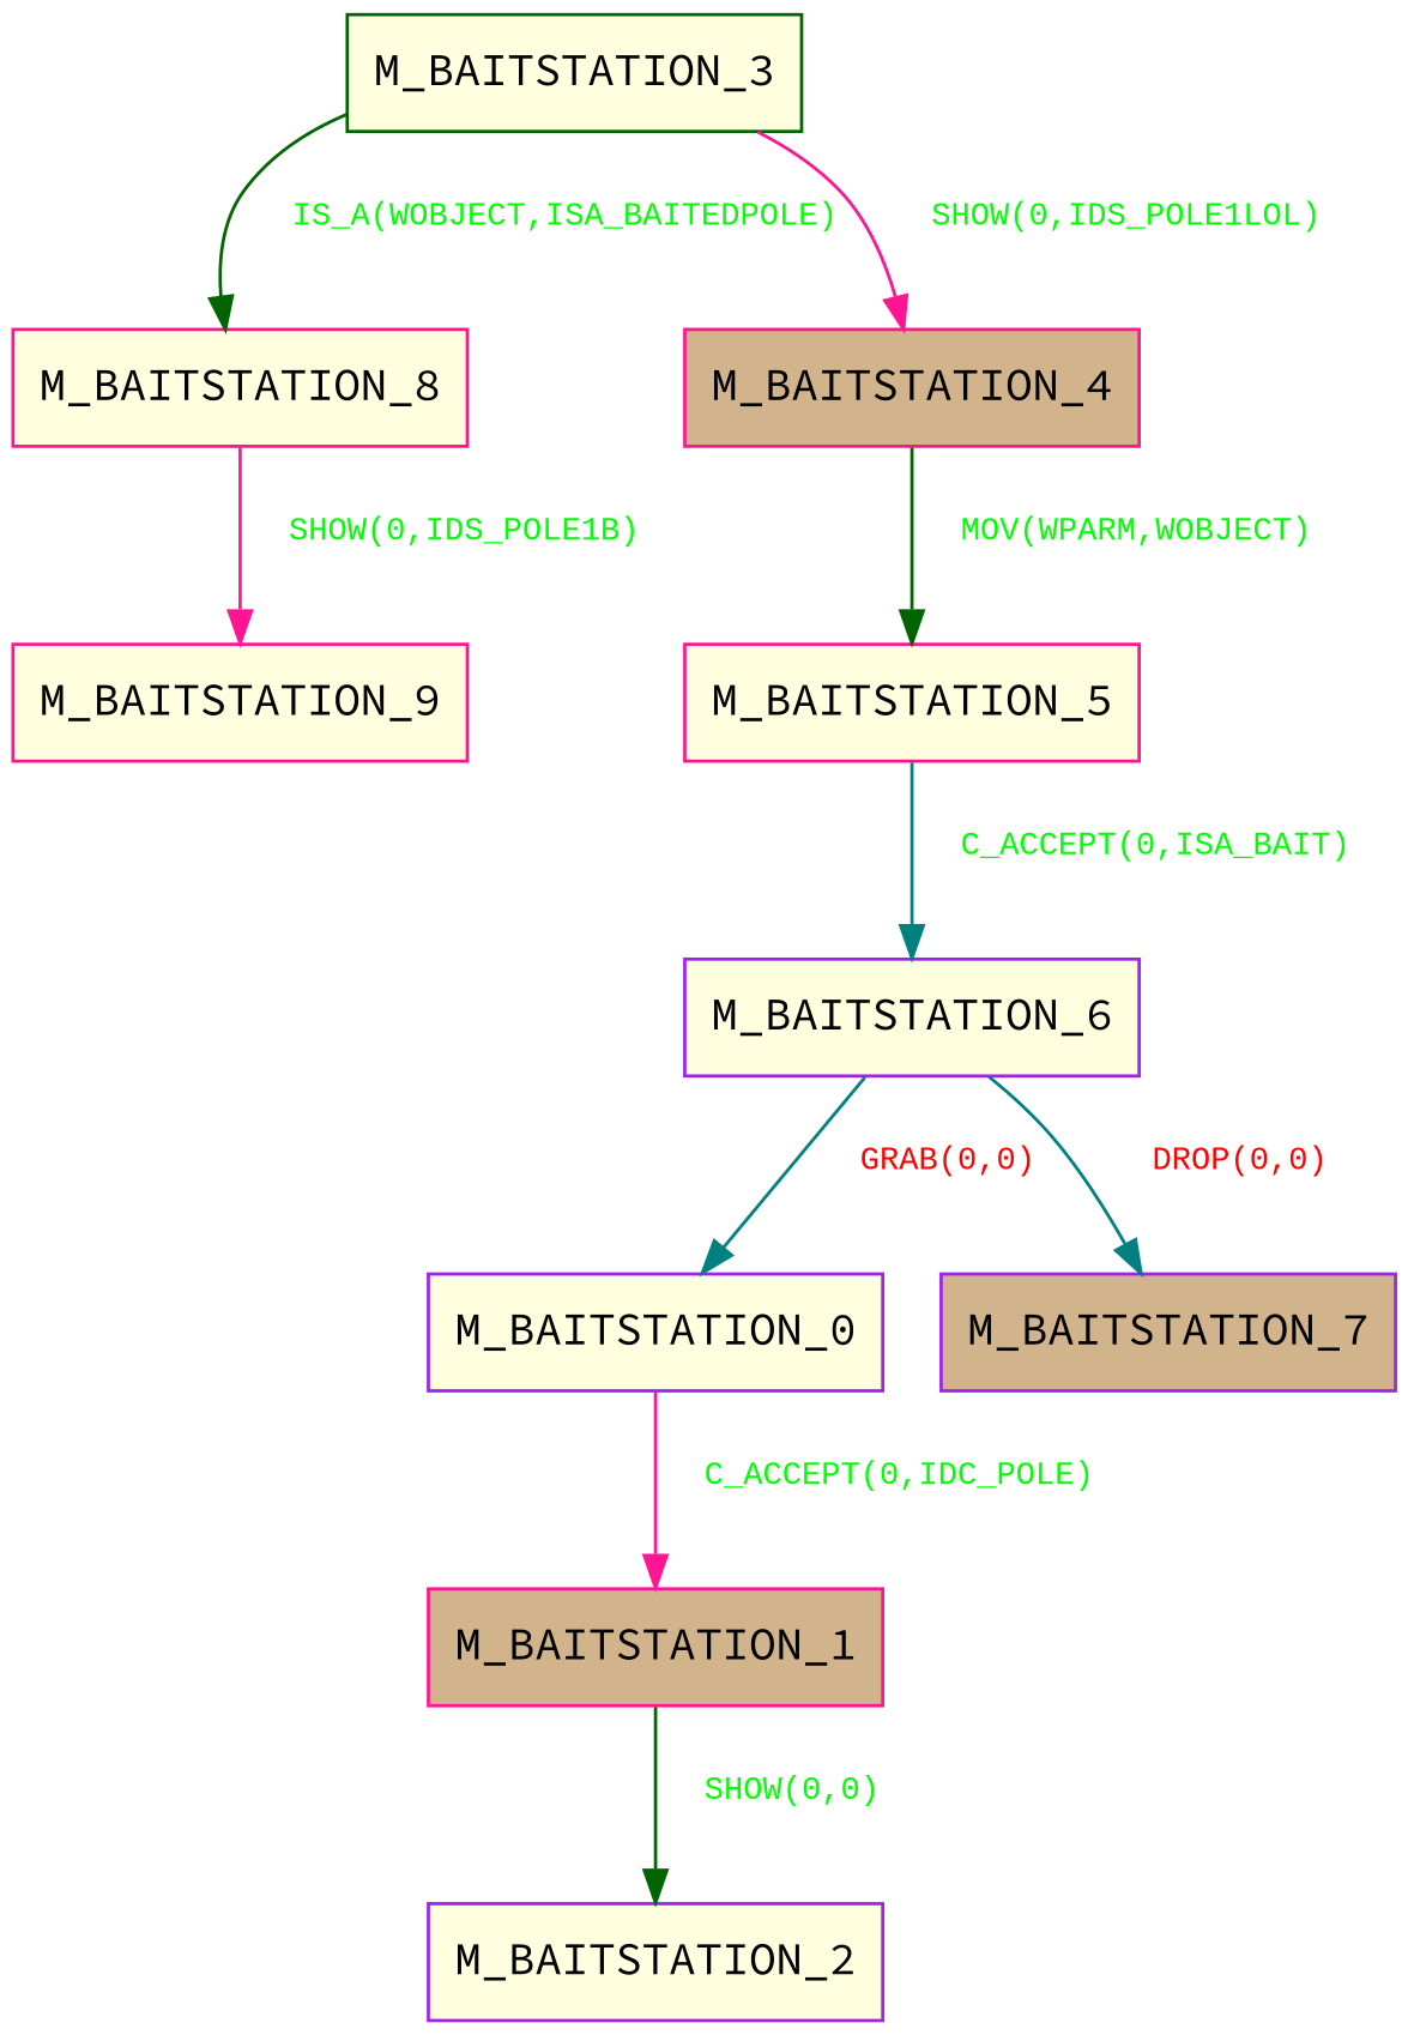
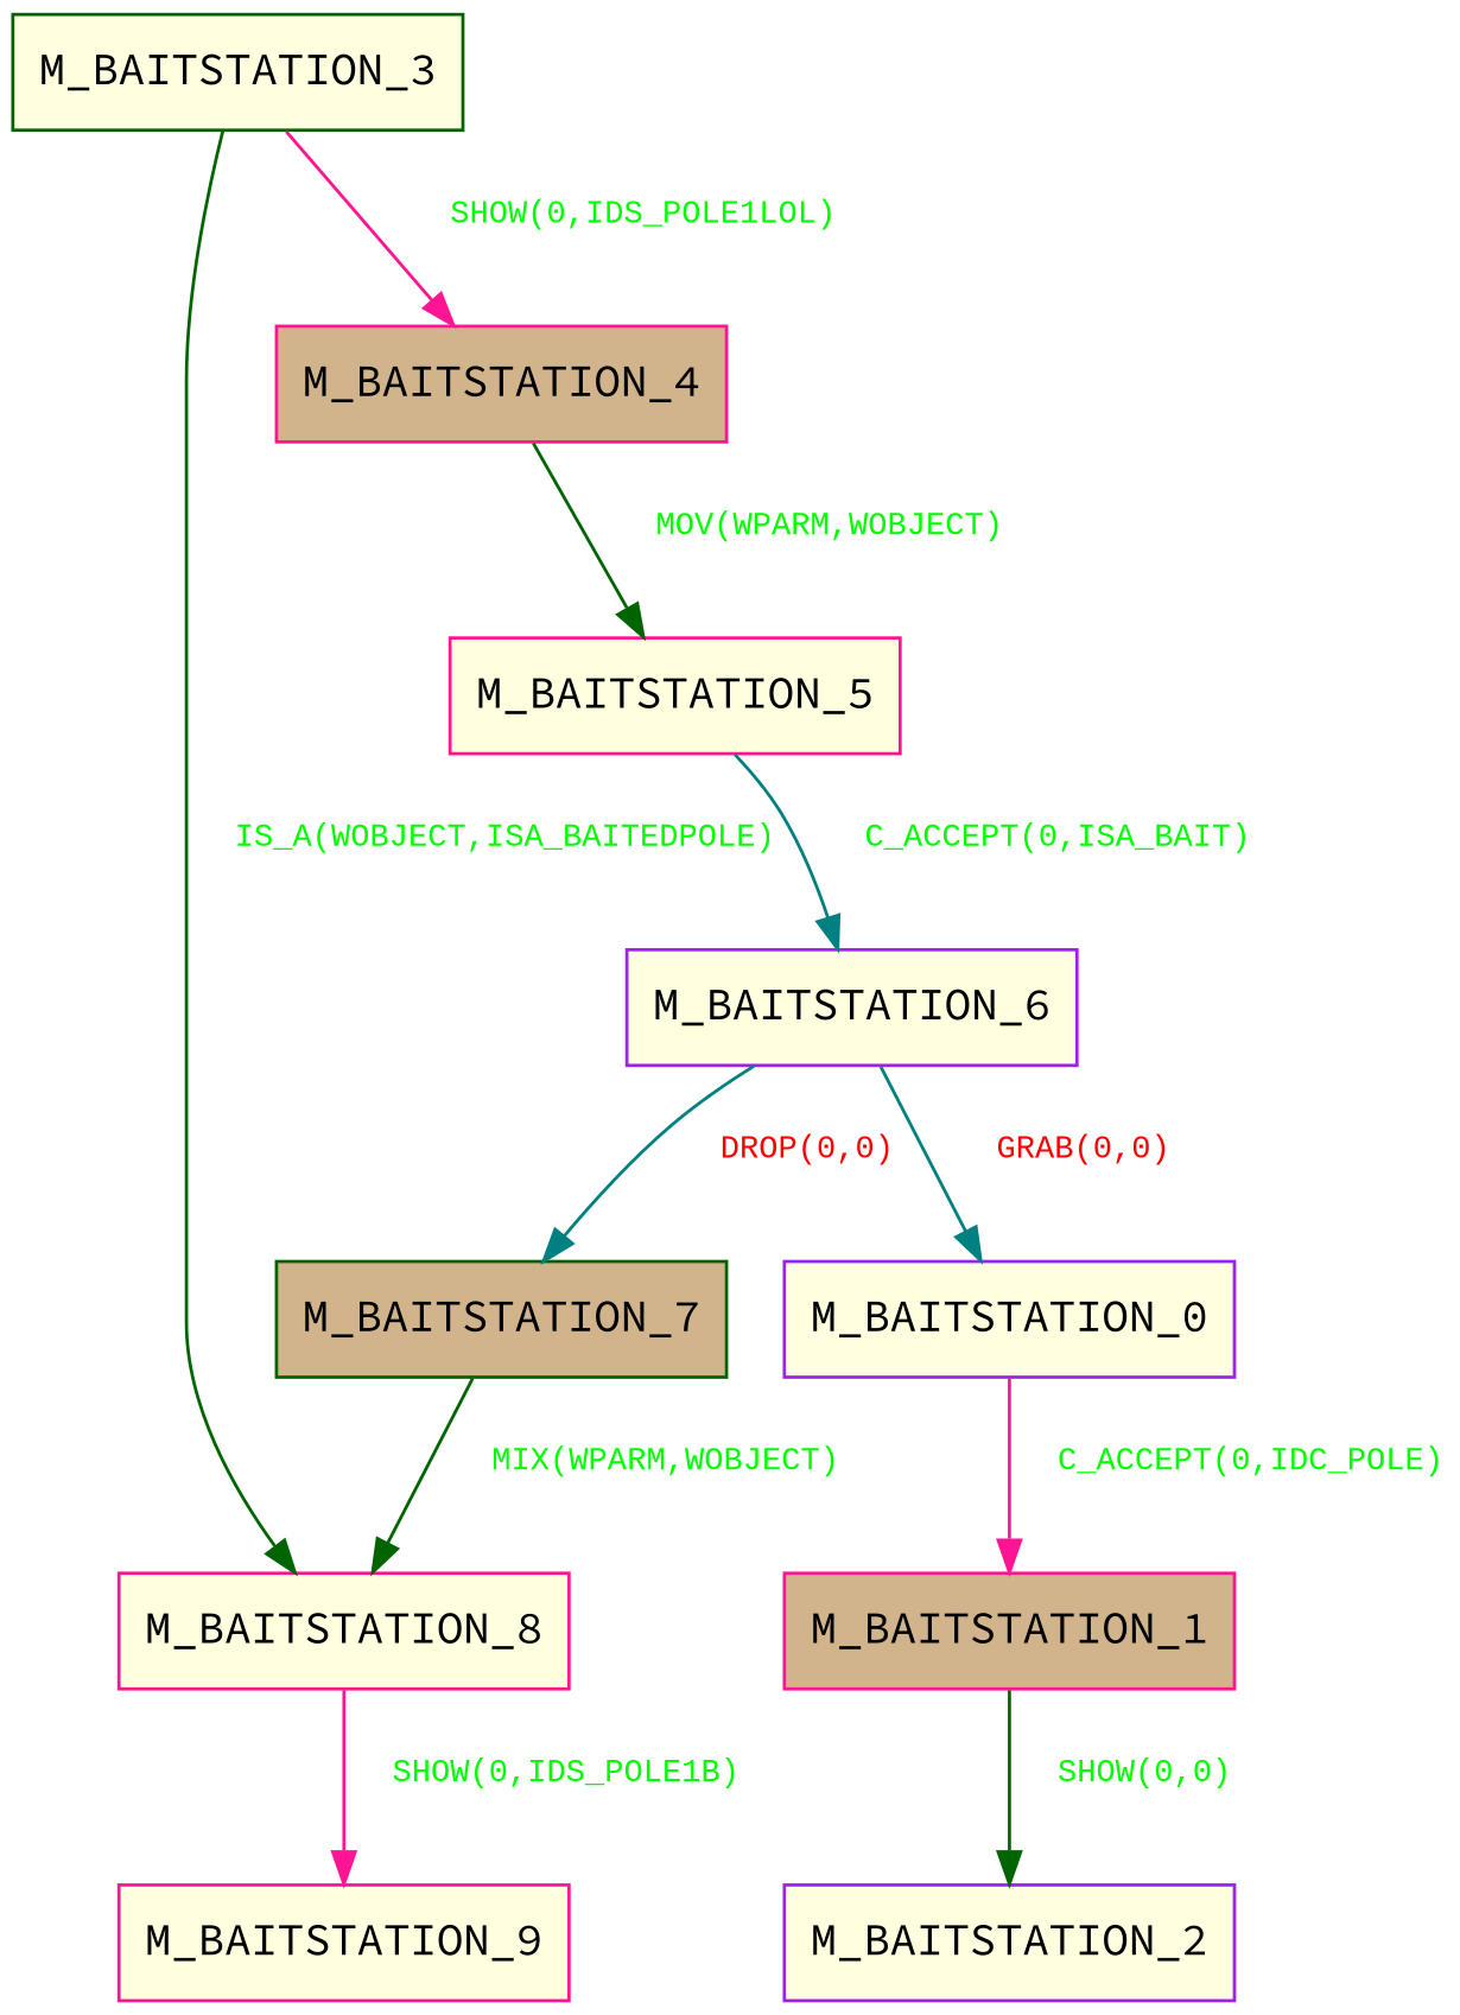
  digraph {
    fontname="Source Code Pro"
    node [color=deeppink fillcolor=lightyellow fontname="Source Code Pro" shape=record style=filled]
    edge [color=darkgreen fontcolor=green fontname="Source Code Pro"]
    M_BAITSTATION_0 [color=purple]
    M_BAITSTATION_1 [fillcolor=tan]
    M_BAITSTATION_2 [color=purple]
    M_BAITSTATION_3 [color=darkgreen]
    M_BAITSTATION_8
    M_BAITSTATION_4 [fillcolor=tan]
    M_BAITSTATION_9
    M_BAITSTATION_5
    M_BAITSTATION_6 [color=purple]
-   M_BAITSTATION_7 [color=purple fillcolor=tan]
+   M_BAITSTATION_7 [color=darkgreen fillcolor=tan]
    M_BAITSTATION_0 -> M_BAITSTATION_1 [color=deeppink label=< <font face="Courier New" point-size="10"> C_ACCEPT(0,IDC_POLE)<br/> </font>>]
    M_BAITSTATION_1 -> M_BAITSTATION_2 [label=< <font face="Courier New" point-size="10"> SHOW(0,0)<br/> </font>>]
    M_BAITSTATION_3 -> M_BAITSTATION_8 [label=< <font face="Courier New" point-size="10"> IS_A(WOBJECT,ISA_BAITEDPOLE)<br/> </font>>]
    M_BAITSTATION_3 -> M_BAITSTATION_4 [color=deeppink label=< <font face="Courier New" point-size="10"> SHOW(0,IDS_POLE1LOL)<br/> </font>>]
    M_BAITSTATION_8 -> M_BAITSTATION_9 [color=deeppink label=< <font face="Courier New" point-size="10"> SHOW(0,IDS_POLE1B)<br/> </font>>]
    M_BAITSTATION_4 -> M_BAITSTATION_5 [label=< <font face="Courier New" point-size="10"> MOV(WPARM,WOBJECT)<br/> </font>>]
    M_BAITSTATION_5 -> M_BAITSTATION_6 [color=teal label=< <font face="Courier New" point-size="10"> C_ACCEPT(0,ISA_BAIT)<br/> </font>>]
    M_BAITSTATION_6 -> M_BAITSTATION_0 [color=teal fontcolor=red label=< <font face="Courier New" point-size="10"> GRAB(0,0)<br/> </font>>]
    M_BAITSTATION_6 -> M_BAITSTATION_7 [color=teal fontcolor=red label=< <font face="Courier New" point-size="10"> DROP(0,0)<br/> </font>>]
+   M_BAITSTATION_7 -> M_BAITSTATION_8 [label=< <font face="Courier New" point-size="10"> MIX(WPARM,WOBJECT)<br/> </font>>]
  }
